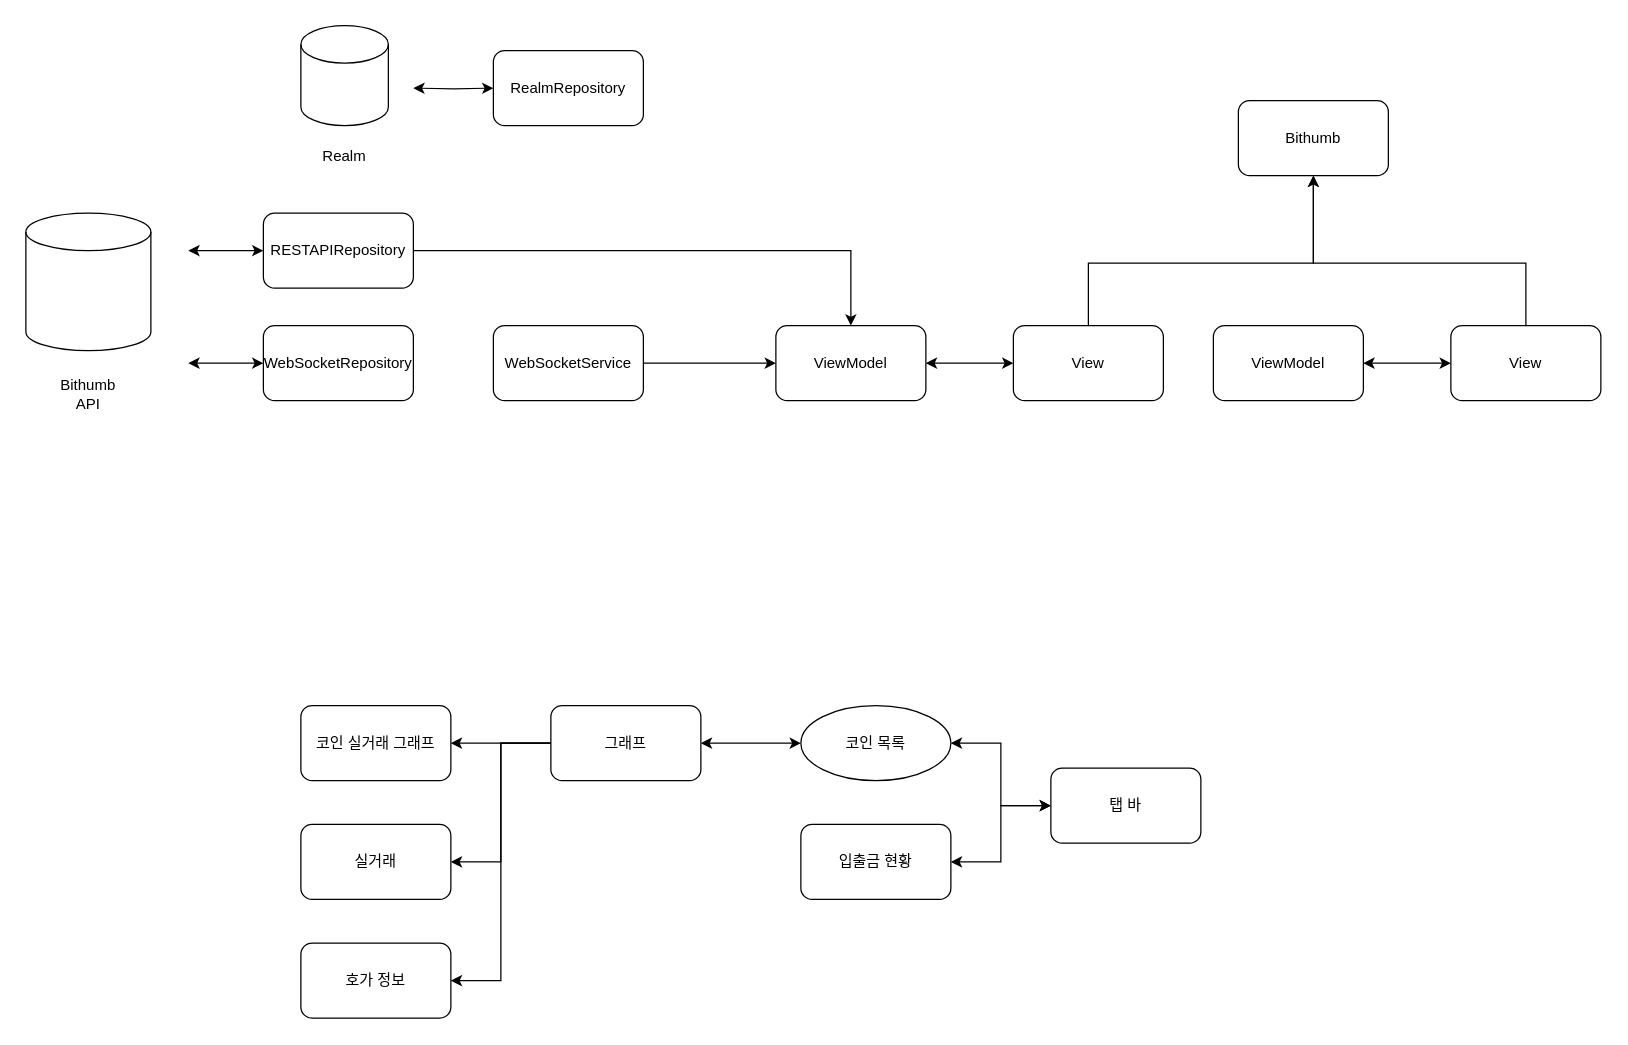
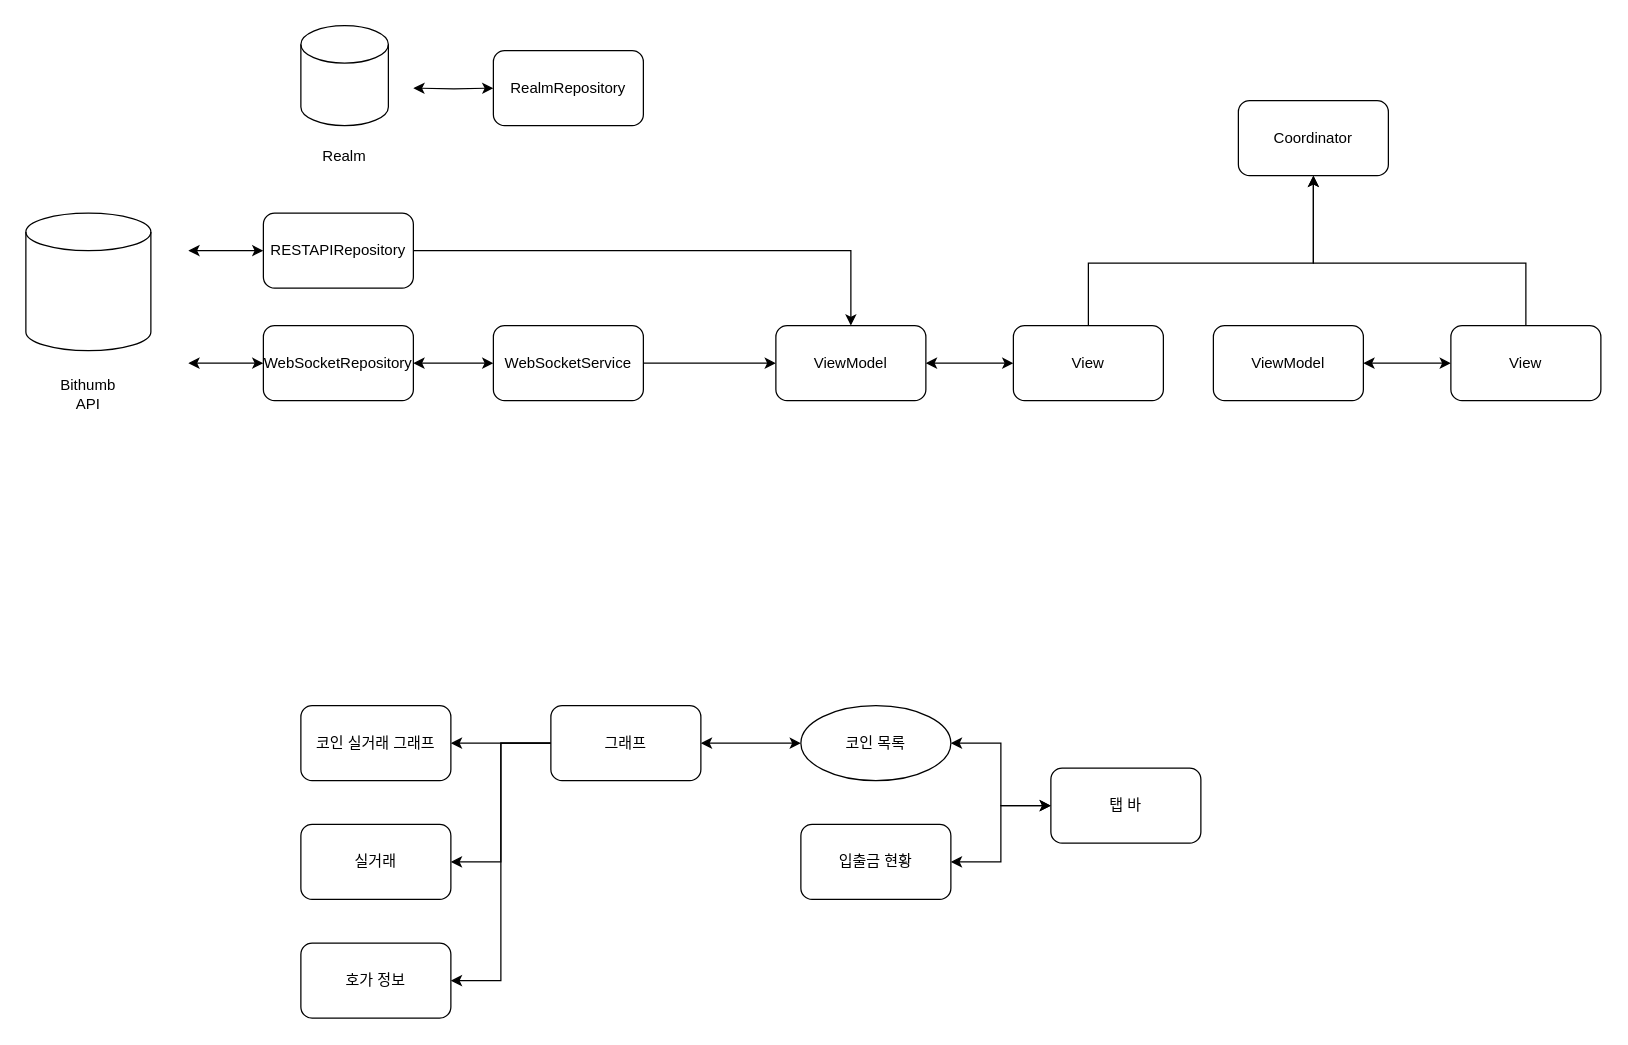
  <mxCell id="0" />
  <mxCell id="1" parent="0" />
  <mxCell id="2" style="edgeStyle=orthogonalEdgeStyle;rounded=0;orthogonalLoop=1;jettySize=auto;html=1;exitX=0;exitY=0.5;exitDx=0;exitDy=0;startArrow=classic;startFill=1;" parent="1" source="4" edge="1"><mxGeometry relative="1" as="geometry"><mxPoint x="150" y="200" as="targetPoint" /></mxGeometry></mxCell>
  <mxCell id="3" style="edgeStyle=orthogonalEdgeStyle;rounded=0;orthogonalLoop=1;jettySize=auto;html=1;entryX=0.5;entryY=0;entryDx=0;entryDy=0;" edge="1" parent="1" source="4" target="13"><mxGeometry relative="1" as="geometry"><Array as="points"><mxPoint x="680" y="200" /></Array></mxGeometry></mxCell>
  <mxCell id="4" value="RESTAPIRepository" style="rounded=1;whiteSpace=wrap;html=1;" parent="1" vertex="1"><mxGeometry x="210" y="170" width="120" height="60" as="geometry" /></mxCell>
  <mxCell id="5" style="edgeStyle=orthogonalEdgeStyle;rounded=0;orthogonalLoop=1;jettySize=auto;html=1;exitX=0;exitY=0.5;exitDx=0;exitDy=0;startArrow=classic;startFill=1;endArrow=classic;endFill=1;" parent="1" source="6" edge="1"><mxGeometry relative="1" as="geometry"><mxPoint x="150" y="290" as="targetPoint" /></mxGeometry></mxCell>
  <mxCell id="6" value="WebSocketRepository" style="rounded=1;whiteSpace=wrap;html=1;" parent="1" vertex="1"><mxGeometry x="210" y="260" width="120" height="60" as="geometry" /></mxCell>
  <mxCell id="7" value="RealmRepository" style="rounded=1;whiteSpace=wrap;html=1;" parent="1" vertex="1"><mxGeometry x="394" y="40" width="120" height="60" as="geometry" /></mxCell>
  <mxCell id="8" style="edgeStyle=orthogonalEdgeStyle;rounded=0;orthogonalLoop=1;jettySize=auto;html=1;exitX=1;exitY=0.5;exitDx=0;exitDy=0;entryX=0;entryY=0.5;entryDx=0;entryDy=0;startArrow=classic;startFill=1;" edge="1" parent="1" target="7"><mxGeometry relative="1" as="geometry"><mxPoint x="330" y="70" as="sourcePoint" /></mxGeometry></mxCell>
+ <mxCell id="9" style="edgeStyle=orthogonalEdgeStyle;rounded=0;orthogonalLoop=1;jettySize=auto;html=1;exitX=0;exitY=0.5;exitDx=0;exitDy=0;entryX=1;entryY=0.5;entryDx=0;entryDy=0;startArrow=classic;startFill=1;" parent="1" source="11" target="6" edge="1"><mxGeometry relative="1" as="geometry" /></mxCell>
  <mxCell id="10" style="edgeStyle=orthogonalEdgeStyle;rounded=0;orthogonalLoop=1;jettySize=auto;html=1;" edge="1" parent="1" source="11"><mxGeometry relative="1" as="geometry"><mxPoint x="620" y="290" as="targetPoint" /></mxGeometry></mxCell>
  <mxCell id="11" value="WebSocketService" style="rounded=1;whiteSpace=wrap;html=1;" parent="1" vertex="1"><mxGeometry x="394" y="260" width="120" height="60" as="geometry" /></mxCell>
  <mxCell id="12" style="edgeStyle=orthogonalEdgeStyle;rounded=0;orthogonalLoop=1;jettySize=auto;html=1;entryX=0;entryY=0.5;entryDx=0;entryDy=0;startArrow=classic;startFill=1;" parent="1" source="13" target="15" edge="1"><mxGeometry relative="1" as="geometry" /></mxCell>
  <mxCell id="13" value="ViewModel" style="rounded=1;whiteSpace=wrap;html=1;" parent="1" vertex="1"><mxGeometry x="620" y="260" width="120" height="60" as="geometry" /></mxCell>
  <mxCell id="14" style="edgeStyle=orthogonalEdgeStyle;rounded=0;orthogonalLoop=1;jettySize=auto;html=1;entryX=0.5;entryY=1;entryDx=0;entryDy=0;" edge="1" parent="1" source="15" target="29"><mxGeometry relative="1" as="geometry"><Array as="points"><mxPoint x="870" y="210" /><mxPoint x="1050" y="210" /></Array></mxGeometry></mxCell>
  <mxCell id="15" value="View" style="rounded=1;whiteSpace=wrap;html=1;" parent="1" vertex="1"><mxGeometry x="810" y="260" width="120" height="60" as="geometry" /></mxCell>
  <mxCell id="16" style="edgeStyle=orthogonalEdgeStyle;rounded=0;orthogonalLoop=1;jettySize=auto;html=1;exitX=0;exitY=0.5;exitDx=0;exitDy=0;entryX=1;entryY=0.5;entryDx=0;entryDy=0;startArrow=classic;startFill=1;endArrow=classic;endFill=1;" parent="1" source="17" target="19" edge="1"><mxGeometry relative="1" as="geometry" /></mxCell>
  <mxCell id="17" value="탭 바" style="rounded=1;whiteSpace=wrap;html=1;" parent="1" vertex="1"><mxGeometry x="840" y="614" width="120" height="60" as="geometry" /></mxCell>
  <mxCell id="18" style="edgeStyle=orthogonalEdgeStyle;rounded=0;orthogonalLoop=1;jettySize=auto;html=1;exitX=0;exitY=0.5;exitDx=0;exitDy=0;entryX=1;entryY=0.5;entryDx=0;entryDy=0;startArrow=classic;startFill=1;endArrow=classic;endFill=1;" parent="1" source="19" target="25" edge="1"><mxGeometry relative="1" as="geometry" /></mxCell>
  <mxCell id="19" value="코인 목록" style="ellipse;whiteSpace=wrap;html=1;" parent="1" vertex="1"><mxGeometry x="640" y="564" width="120" height="60" as="geometry" /></mxCell>
  <mxCell id="20" style="edgeStyle=orthogonalEdgeStyle;rounded=0;orthogonalLoop=1;jettySize=auto;html=1;exitX=1;exitY=0.5;exitDx=0;exitDy=0;entryX=0;entryY=0.5;entryDx=0;entryDy=0;startArrow=classic;startFill=1;endArrow=classic;endFill=1;" parent="1" source="21" target="17" edge="1"><mxGeometry relative="1" as="geometry" /></mxCell>
  <mxCell id="21" value="입출금 현황" style="rounded=1;whiteSpace=wrap;html=1;" parent="1" vertex="1"><mxGeometry x="640" y="659" width="120" height="60" as="geometry" /></mxCell>
  <mxCell id="22" style="edgeStyle=orthogonalEdgeStyle;rounded=0;orthogonalLoop=1;jettySize=auto;html=1;exitX=0;exitY=0.5;exitDx=0;exitDy=0;entryX=1;entryY=0.5;entryDx=0;entryDy=0;startArrow=none;startFill=0;endArrow=classic;endFill=1;" parent="1" source="25" target="26" edge="1"><mxGeometry relative="1" as="geometry" /></mxCell>
  <mxCell id="23" style="edgeStyle=orthogonalEdgeStyle;rounded=0;orthogonalLoop=1;jettySize=auto;html=1;exitX=0;exitY=0.5;exitDx=0;exitDy=0;entryX=1;entryY=0.5;entryDx=0;entryDy=0;startArrow=none;startFill=0;endArrow=classic;endFill=1;" parent="1" source="25" target="27" edge="1"><mxGeometry relative="1" as="geometry" /></mxCell>
  <mxCell id="24" style="edgeStyle=orthogonalEdgeStyle;rounded=0;orthogonalLoop=1;jettySize=auto;html=1;exitX=0;exitY=0.5;exitDx=0;exitDy=0;entryX=1;entryY=0.5;entryDx=0;entryDy=0;startArrow=none;startFill=0;endArrow=classic;endFill=1;" parent="1" source="25" target="28" edge="1"><mxGeometry relative="1" as="geometry" /></mxCell>
  <mxCell id="25" value="그래프" style="rounded=1;whiteSpace=wrap;html=1;" parent="1" vertex="1"><mxGeometry x="440" y="564" width="120" height="60" as="geometry" /></mxCell>
  <mxCell id="26" value="코인 실거래 그래프" style="rounded=1;whiteSpace=wrap;html=1;" parent="1" vertex="1"><mxGeometry x="240" y="564" width="120" height="60" as="geometry" /></mxCell>
  <mxCell id="27" value="실거래" style="rounded=1;whiteSpace=wrap;html=1;" parent="1" vertex="1"><mxGeometry x="240" y="659" width="120" height="60" as="geometry" /></mxCell>
  <mxCell id="28" value="호가 정보" style="rounded=1;whiteSpace=wrap;html=1;" parent="1" vertex="1"><mxGeometry x="240" y="754" width="120" height="60" as="geometry" /></mxCell>
- <mxCell id="29" value="Bithumb" style="rounded=1;whiteSpace=wrap;html=1;" parent="1" vertex="1"><mxGeometry x="990" y="80" width="120" height="60" as="geometry" /></mxCell>
+ <mxCell id="29" value="Coordinator" style="rounded=1;whiteSpace=wrap;html=1;" parent="1" vertex="1"><mxGeometry x="990" y="80" width="120" height="60" as="geometry" /></mxCell>
  <mxCell id="30" style="edgeStyle=orthogonalEdgeStyle;rounded=0;orthogonalLoop=1;jettySize=auto;html=1;entryX=0;entryY=0.5;entryDx=0;entryDy=0;startArrow=classic;startFill=1;" parent="1" source="31" target="33" edge="1"><mxGeometry relative="1" as="geometry" /></mxCell>
  <mxCell id="31" value="ViewModel" style="rounded=1;whiteSpace=wrap;html=1;" parent="1" vertex="1"><mxGeometry x="970" y="260" width="120" height="60" as="geometry" /></mxCell>
  <mxCell id="32" style="edgeStyle=orthogonalEdgeStyle;rounded=0;orthogonalLoop=1;jettySize=auto;html=1;entryX=0.5;entryY=1;entryDx=0;entryDy=0;" edge="1" parent="1" source="33" target="29"><mxGeometry relative="1" as="geometry"><Array as="points"><mxPoint x="1220" y="210" /><mxPoint x="1050" y="210" /></Array></mxGeometry></mxCell>
  <mxCell id="33" value="View" style="rounded=1;whiteSpace=wrap;html=1;" parent="1" vertex="1"><mxGeometry x="1160" y="260" width="120" height="60" as="geometry" /></mxCell>
  <mxCell id="34" value="" style="shape=cylinder3;whiteSpace=wrap;html=1;boundedLbl=1;backgroundOutline=1;size=15;" vertex="1" parent="1"><mxGeometry x="20" y="170" width="100" height="110" as="geometry" /></mxCell>
  <mxCell id="35" value="Bithumb API" style="text;html=1;strokeColor=none;fillColor=none;align=center;verticalAlign=middle;whiteSpace=wrap;rounded=0;" vertex="1" parent="1"><mxGeometry x="40" y="300" width="60" height="30" as="geometry" /></mxCell>
  <mxCell id="36" value="" style="shape=cylinder3;whiteSpace=wrap;html=1;boundedLbl=1;backgroundOutline=1;size=15;" vertex="1" parent="1"><mxGeometry x="240" y="20" width="70" height="80" as="geometry" /></mxCell>
  <mxCell id="37" value="Realm" style="text;html=1;strokeColor=none;fillColor=none;align=center;verticalAlign=middle;whiteSpace=wrap;rounded=0;" vertex="1" parent="1"><mxGeometry x="245" y="110" width="60" height="30" as="geometry" /></mxCell>
